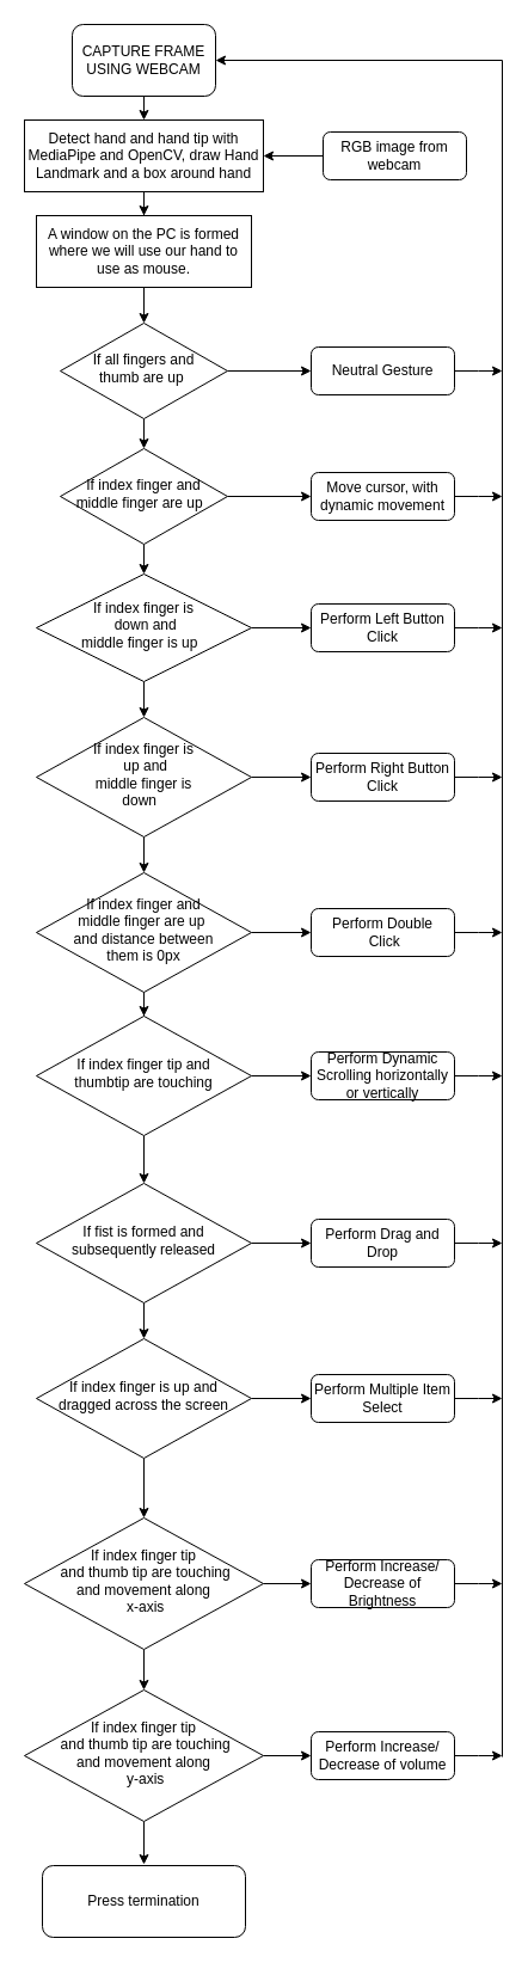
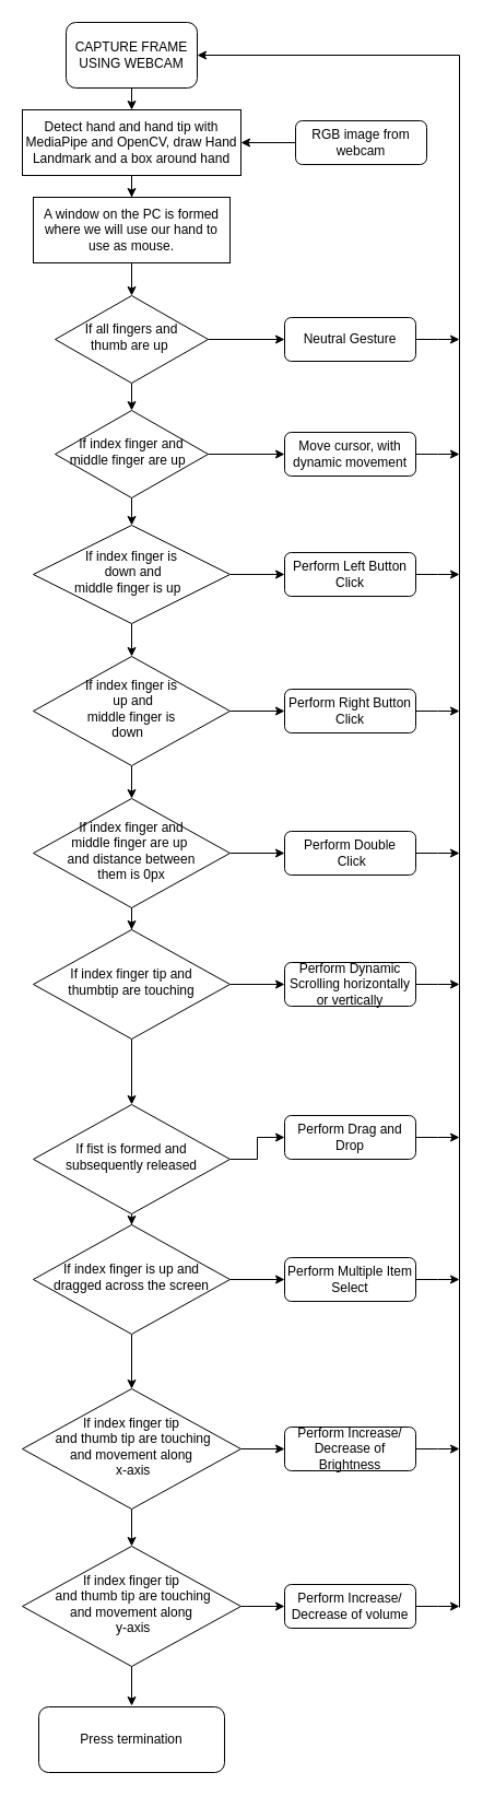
  <mxCell id="0" />
  <mxCell id="1" parent="0" />
  <mxCell id="2" style="edgeStyle=orthogonalEdgeStyle;rounded=0;orthogonalLoop=1;jettySize=auto;html=1;exitX=0.5;exitY=1;exitDx=0;exitDy=0;" edge="1" parent="1" source="4" target="17"><mxGeometry relative="1" as="geometry" /></mxCell>
  <mxCell id="3" style="edgeStyle=orthogonalEdgeStyle;rounded=0;orthogonalLoop=1;jettySize=auto;html=1;exitX=1;exitY=0.5;exitDx=0;exitDy=0;entryX=0;entryY=0.5;entryDx=0;entryDy=0;" edge="1" parent="1" source="4" target="8"><mxGeometry relative="1" as="geometry" /></mxCell>
  <mxCell id="4" value="If all fingers and &lt;br&gt;thumb are up&amp;nbsp;" style="rhombus;whiteSpace=wrap;html=1;shadow=0;fontFamily=Helvetica;fontSize=12;align=center;strokeWidth=1;spacing=6;spacingTop=-4;" parent="1" vertex="1"><mxGeometry x="50" y="270" width="140" height="80" as="geometry" /></mxCell>
  <mxCell id="5" style="edgeStyle=orthogonalEdgeStyle;rounded=0;orthogonalLoop=1;jettySize=auto;html=1;exitX=0;exitY=0.5;exitDx=0;exitDy=0;" edge="1" parent="1" source="6" target="12"><mxGeometry relative="1" as="geometry" /></mxCell>
  <mxCell id="6" value="RGB image from webcam" style="rounded=1;whiteSpace=wrap;html=1;fontSize=12;glass=0;strokeWidth=1;shadow=0;" parent="1" vertex="1"><mxGeometry x="270" y="110" width="120" height="40" as="geometry" /></mxCell>
  <mxCell id="7" style="edgeStyle=orthogonalEdgeStyle;rounded=0;orthogonalLoop=1;jettySize=auto;html=1;exitX=1;exitY=0.5;exitDx=0;exitDy=0;" edge="1" parent="1" source="8"><mxGeometry relative="1" as="geometry"><mxPoint x="420" y="310" as="targetPoint" /></mxGeometry></mxCell>
  <mxCell id="8" value="Neutral Gesture" style="rounded=1;whiteSpace=wrap;html=1;fontSize=12;glass=0;strokeWidth=1;shadow=0;" parent="1" vertex="1"><mxGeometry x="260" y="290" width="120" height="40" as="geometry" /></mxCell>
  <mxCell id="9" style="edgeStyle=orthogonalEdgeStyle;rounded=0;orthogonalLoop=1;jettySize=auto;html=1;exitX=0.5;exitY=1;exitDx=0;exitDy=0;entryX=0.5;entryY=0;entryDx=0;entryDy=0;" edge="1" parent="1" source="10" target="12"><mxGeometry relative="1" as="geometry" /></mxCell>
  <mxCell id="10" value="CAPTURE FRAME USING WEBCAM" style="rounded=1;whiteSpace=wrap;html=1;" vertex="1" parent="1"><mxGeometry x="60" y="20" width="120" height="60" as="geometry" /></mxCell>
  <mxCell id="11" style="edgeStyle=orthogonalEdgeStyle;rounded=0;orthogonalLoop=1;jettySize=auto;html=1;exitX=0.5;exitY=1;exitDx=0;exitDy=0;" edge="1" parent="1" source="12" target="14"><mxGeometry relative="1" as="geometry" /></mxCell>
  <mxCell id="12" value="Detect hand and hand tip with MediaPipe and OpenCV, draw Hand Landmark and a box around hand" style="rounded=0;whiteSpace=wrap;html=1;" vertex="1" parent="1"><mxGeometry x="20" y="100" width="200" height="60" as="geometry" /></mxCell>
  <mxCell id="13" style="edgeStyle=orthogonalEdgeStyle;rounded=0;orthogonalLoop=1;jettySize=auto;html=1;exitX=0.5;exitY=1;exitDx=0;exitDy=0;entryX=0.5;entryY=0;entryDx=0;entryDy=0;" edge="1" parent="1" source="14" target="4"><mxGeometry relative="1" as="geometry" /></mxCell>
  <mxCell id="14" value="A window on the PC is formed where we will use our hand to use as mouse." style="rounded=0;whiteSpace=wrap;html=1;" vertex="1" parent="1"><mxGeometry x="30" y="180" width="180" height="60" as="geometry" /></mxCell>
  <mxCell id="15" style="edgeStyle=orthogonalEdgeStyle;rounded=0;orthogonalLoop=1;jettySize=auto;html=1;exitX=0.5;exitY=1;exitDx=0;exitDy=0;entryX=0.5;entryY=0;entryDx=0;entryDy=0;" edge="1" parent="1" source="17" target="22"><mxGeometry relative="1" as="geometry" /></mxCell>
  <mxCell id="16" style="edgeStyle=orthogonalEdgeStyle;rounded=0;orthogonalLoop=1;jettySize=auto;html=1;exitX=1;exitY=0.5;exitDx=0;exitDy=0;entryX=0;entryY=0.5;entryDx=0;entryDy=0;" edge="1" parent="1" source="17" target="19"><mxGeometry relative="1" as="geometry" /></mxCell>
  <mxCell id="17" value="If index finger and &lt;br&gt;middle finger are up&amp;nbsp;&amp;nbsp;" style="rhombus;whiteSpace=wrap;html=1;shadow=0;fontFamily=Helvetica;fontSize=12;align=center;strokeWidth=1;spacing=6;spacingTop=-4;" vertex="1" parent="1"><mxGeometry x="50" y="375" width="140" height="80" as="geometry" /></mxCell>
  <mxCell id="18" style="edgeStyle=orthogonalEdgeStyle;rounded=0;orthogonalLoop=1;jettySize=auto;html=1;exitX=1;exitY=0.5;exitDx=0;exitDy=0;" edge="1" parent="1" source="19"><mxGeometry relative="1" as="geometry"><mxPoint x="420" y="415" as="targetPoint" /></mxGeometry></mxCell>
  <mxCell id="19" value="Move cursor, with dynamic movement" style="rounded=1;whiteSpace=wrap;html=1;fontSize=12;glass=0;strokeWidth=1;shadow=0;" vertex="1" parent="1"><mxGeometry x="260" y="395" width="120" height="40" as="geometry" /></mxCell>
  <mxCell id="20" style="edgeStyle=orthogonalEdgeStyle;rounded=0;orthogonalLoop=1;jettySize=auto;html=1;exitX=0.5;exitY=1;exitDx=0;exitDy=0;" edge="1" parent="1" source="22" target="25"><mxGeometry relative="1" as="geometry" /></mxCell>
  <mxCell id="21" style="edgeStyle=orthogonalEdgeStyle;rounded=0;orthogonalLoop=1;jettySize=auto;html=1;exitX=1;exitY=0.5;exitDx=0;exitDy=0;entryX=0;entryY=0.5;entryDx=0;entryDy=0;" edge="1" parent="1" source="22" target="27"><mxGeometry relative="1" as="geometry" /></mxCell>
  <mxCell id="22" value="If index finger is&lt;br&gt;&amp;nbsp;down and &lt;br&gt;middle finger is up&amp;nbsp;&amp;nbsp;" style="rhombus;whiteSpace=wrap;html=1;shadow=0;fontFamily=Helvetica;fontSize=12;align=center;strokeWidth=1;spacing=6;spacingTop=-4;" vertex="1" parent="1"><mxGeometry x="30" y="480" width="180" height="90" as="geometry" /></mxCell>
  <mxCell id="23" style="edgeStyle=orthogonalEdgeStyle;rounded=0;orthogonalLoop=1;jettySize=auto;html=1;exitX=0.5;exitY=1;exitDx=0;exitDy=0;" edge="1" parent="1" source="25" target="32"><mxGeometry relative="1" as="geometry" /></mxCell>
  <mxCell id="24" style="edgeStyle=orthogonalEdgeStyle;rounded=0;orthogonalLoop=1;jettySize=auto;html=1;exitX=1;exitY=0.5;exitDx=0;exitDy=0;entryX=0;entryY=0.5;entryDx=0;entryDy=0;" edge="1" parent="1" source="25" target="29"><mxGeometry relative="1" as="geometry" /></mxCell>
  <mxCell id="25" value="If index finger is&lt;br&gt;&amp;nbsp;up and &lt;br&gt;middle finger is &lt;br&gt;down&amp;nbsp;&amp;nbsp;" style="rhombus;whiteSpace=wrap;html=1;shadow=0;fontFamily=Helvetica;fontSize=12;align=center;strokeWidth=1;spacing=6;spacingTop=-4;" vertex="1" parent="1"><mxGeometry x="30" y="600" width="180" height="100" as="geometry" /></mxCell>
  <mxCell id="26" style="edgeStyle=orthogonalEdgeStyle;rounded=0;orthogonalLoop=1;jettySize=auto;html=1;exitX=1;exitY=0.5;exitDx=0;exitDy=0;" edge="1" parent="1" source="27"><mxGeometry relative="1" as="geometry"><mxPoint x="420" y="525" as="targetPoint" /></mxGeometry></mxCell>
  <mxCell id="27" value="Perform Left Button Click" style="rounded=1;whiteSpace=wrap;html=1;fontSize=12;glass=0;strokeWidth=1;shadow=0;" vertex="1" parent="1"><mxGeometry x="260" y="505" width="120" height="40" as="geometry" /></mxCell>
  <mxCell id="28" style="edgeStyle=orthogonalEdgeStyle;rounded=0;orthogonalLoop=1;jettySize=auto;html=1;exitX=1;exitY=0.5;exitDx=0;exitDy=0;" edge="1" parent="1" source="29"><mxGeometry relative="1" as="geometry"><mxPoint x="420" y="650" as="targetPoint" /></mxGeometry></mxCell>
  <mxCell id="29" value="Perform Right Button Click" style="rounded=1;whiteSpace=wrap;html=1;fontSize=12;glass=0;strokeWidth=1;shadow=0;" vertex="1" parent="1"><mxGeometry x="260" y="630" width="120" height="40" as="geometry" /></mxCell>
  <mxCell id="30" style="edgeStyle=orthogonalEdgeStyle;rounded=0;orthogonalLoop=1;jettySize=auto;html=1;exitX=0.5;exitY=1;exitDx=0;exitDy=0;" edge="1" parent="1" source="32" target="37"><mxGeometry relative="1" as="geometry" /></mxCell>
  <mxCell id="31" style="edgeStyle=orthogonalEdgeStyle;rounded=0;orthogonalLoop=1;jettySize=auto;html=1;exitX=1;exitY=0.5;exitDx=0;exitDy=0;entryX=0;entryY=0.5;entryDx=0;entryDy=0;" edge="1" parent="1" source="32" target="34"><mxGeometry relative="1" as="geometry" /></mxCell>
  <mxCell id="32" value="If index finger and &lt;br&gt;middle finger are up&amp;nbsp;&lt;br&gt;and distance between &lt;br&gt;them is 0px" style="rhombus;whiteSpace=wrap;html=1;shadow=0;fontFamily=Helvetica;fontSize=12;align=center;strokeWidth=1;spacing=6;spacingTop=-4;" vertex="1" parent="1"><mxGeometry x="30" y="730" width="180" height="100" as="geometry" /></mxCell>
  <mxCell id="33" style="edgeStyle=orthogonalEdgeStyle;rounded=0;orthogonalLoop=1;jettySize=auto;html=1;exitX=1;exitY=0.5;exitDx=0;exitDy=0;" edge="1" parent="1" source="34"><mxGeometry relative="1" as="geometry"><mxPoint x="420" y="780" as="targetPoint" /></mxGeometry></mxCell>
  <mxCell id="34" value="Perform Double&lt;br&gt;&amp;nbsp;Click" style="rounded=1;whiteSpace=wrap;html=1;fontSize=12;glass=0;strokeWidth=1;shadow=0;" vertex="1" parent="1"><mxGeometry x="260" y="760" width="120" height="40" as="geometry" /></mxCell>
  <mxCell id="35" style="edgeStyle=orthogonalEdgeStyle;rounded=0;orthogonalLoop=1;jettySize=auto;html=1;exitX=0.5;exitY=1;exitDx=0;exitDy=0;entryX=0.5;entryY=0;entryDx=0;entryDy=0;" edge="1" parent="1" source="37" target="42"><mxGeometry relative="1" as="geometry" /></mxCell>
  <mxCell id="36" style="edgeStyle=orthogonalEdgeStyle;rounded=0;orthogonalLoop=1;jettySize=auto;html=1;exitX=1;exitY=0.5;exitDx=0;exitDy=0;entryX=0;entryY=0.5;entryDx=0;entryDy=0;" edge="1" parent="1" source="37" target="39"><mxGeometry relative="1" as="geometry" /></mxCell>
  <mxCell id="37" value="If index finger tip and &lt;br&gt;thumbtip are touching" style="rhombus;whiteSpace=wrap;html=1;shadow=0;fontFamily=Helvetica;fontSize=12;align=center;strokeWidth=1;spacing=6;spacingTop=-4;" vertex="1" parent="1"><mxGeometry x="30" y="850" width="180" height="100" as="geometry" /></mxCell>
  <mxCell id="38" style="edgeStyle=orthogonalEdgeStyle;rounded=0;orthogonalLoop=1;jettySize=auto;html=1;exitX=1;exitY=0.5;exitDx=0;exitDy=0;" edge="1" parent="1" source="39"><mxGeometry relative="1" as="geometry"><mxPoint x="420" y="900" as="targetPoint" /></mxGeometry></mxCell>
  <mxCell id="39" value="Perform Dynamic Scrolling horizontally or vertically" style="rounded=1;whiteSpace=wrap;html=1;fontSize=12;glass=0;strokeWidth=1;shadow=0;" vertex="1" parent="1"><mxGeometry x="260" y="880" width="120" height="40" as="geometry" /></mxCell>
  <mxCell id="40" style="edgeStyle=orthogonalEdgeStyle;rounded=0;orthogonalLoop=1;jettySize=auto;html=1;exitX=0.5;exitY=1;exitDx=0;exitDy=0;" edge="1" parent="1" source="42" target="47"><mxGeometry relative="1" as="geometry" /></mxCell>
  <mxCell id="41" style="edgeStyle=orthogonalEdgeStyle;rounded=0;orthogonalLoop=1;jettySize=auto;html=1;exitX=1;exitY=0.5;exitDx=0;exitDy=0;entryX=0;entryY=0.5;entryDx=0;entryDy=0;" edge="1" parent="1" source="42" target="44"><mxGeometry relative="1" as="geometry" /></mxCell>
- <mxCell id="42" value="If fist is formed and subsequently released" style="rhombus;whiteSpace=wrap;html=1;shadow=0;fontFamily=Helvetica;fontSize=12;align=center;strokeWidth=1;spacing=6;spacingTop=-4;" vertex="1" parent="1"><mxGeometry x="30" y="990" width="180" height="100" as="geometry" /></mxCell>
+ <mxCell id="42" value="If fist is formed and subsequently released" style="rhombus;whiteSpace=wrap;html=1;shadow=0;fontFamily=Helvetica;fontSize=12;align=center;strokeWidth=1;spacing=6;spacingTop=-4;" vertex="1" parent="1"><mxGeometry x="30" y="1010" width="180" height="100" as="geometry" /></mxCell>
  <mxCell id="43" style="edgeStyle=orthogonalEdgeStyle;rounded=0;orthogonalLoop=1;jettySize=auto;html=1;exitX=1;exitY=0.5;exitDx=0;exitDy=0;" edge="1" parent="1" source="44"><mxGeometry relative="1" as="geometry"><mxPoint x="420" y="1040" as="targetPoint" /></mxGeometry></mxCell>
  <mxCell id="44" value="Perform Drag and Drop" style="rounded=1;whiteSpace=wrap;html=1;fontSize=12;glass=0;strokeWidth=1;shadow=0;" vertex="1" parent="1"><mxGeometry x="260" y="1020" width="120" height="40" as="geometry" /></mxCell>
  <mxCell id="45" style="edgeStyle=orthogonalEdgeStyle;rounded=0;orthogonalLoop=1;jettySize=auto;html=1;exitX=0.5;exitY=1;exitDx=0;exitDy=0;entryX=0.5;entryY=0;entryDx=0;entryDy=0;" edge="1" parent="1" source="47" target="52"><mxGeometry relative="1" as="geometry" /></mxCell>
  <mxCell id="46" style="edgeStyle=orthogonalEdgeStyle;rounded=0;orthogonalLoop=1;jettySize=auto;html=1;exitX=1;exitY=0.5;exitDx=0;exitDy=0;entryX=0;entryY=0.5;entryDx=0;entryDy=0;" edge="1" parent="1" source="47" target="49"><mxGeometry relative="1" as="geometry" /></mxCell>
  <mxCell id="47" value="If index finger is up and &lt;br&gt;dragged across the screen" style="rhombus;whiteSpace=wrap;html=1;shadow=0;fontFamily=Helvetica;fontSize=12;align=center;strokeWidth=1;spacing=6;spacingTop=-4;" vertex="1" parent="1"><mxGeometry x="30" y="1120" width="180" height="100" as="geometry" /></mxCell>
  <mxCell id="48" style="edgeStyle=orthogonalEdgeStyle;rounded=0;orthogonalLoop=1;jettySize=auto;html=1;exitX=1;exitY=0.5;exitDx=0;exitDy=0;" edge="1" parent="1" source="49"><mxGeometry relative="1" as="geometry"><mxPoint x="420" y="1170" as="targetPoint" /></mxGeometry></mxCell>
  <mxCell id="49" value="Perform Multiple Item Select" style="rounded=1;whiteSpace=wrap;html=1;fontSize=12;glass=0;strokeWidth=1;shadow=0;" vertex="1" parent="1"><mxGeometry x="260" y="1150" width="120" height="40" as="geometry" /></mxCell>
  <mxCell id="50" style="edgeStyle=orthogonalEdgeStyle;rounded=0;orthogonalLoop=1;jettySize=auto;html=1;exitX=0.5;exitY=1;exitDx=0;exitDy=0;" edge="1" parent="1" source="52" target="59"><mxGeometry relative="1" as="geometry" /></mxCell>
  <mxCell id="51" style="edgeStyle=orthogonalEdgeStyle;rounded=0;orthogonalLoop=1;jettySize=auto;html=1;exitX=1;exitY=0.5;exitDx=0;exitDy=0;entryX=0;entryY=0.5;entryDx=0;entryDy=0;" edge="1" parent="1" source="52" target="56"><mxGeometry relative="1" as="geometry" /></mxCell>
  <mxCell id="52" value="If index finger tip&lt;br&gt;&amp;nbsp;and thumb tip are touching&lt;br&gt;and movement along&lt;br&gt;&amp;nbsp;x-axis" style="rhombus;whiteSpace=wrap;html=1;shadow=0;fontFamily=Helvetica;fontSize=12;align=center;strokeWidth=1;spacing=6;spacingTop=-4;" vertex="1" parent="1"><mxGeometry x="20" y="1270" width="200" height="110" as="geometry" /></mxCell>
  <mxCell id="53" style="edgeStyle=orthogonalEdgeStyle;rounded=0;orthogonalLoop=1;jettySize=auto;html=1;exitX=1;exitY=0.5;exitDx=0;exitDy=0;" edge="1" parent="1" source="54"><mxGeometry relative="1" as="geometry"><mxPoint x="420" y="1469" as="targetPoint" /></mxGeometry></mxCell>
  <mxCell id="54" value="Perform Increase/ Decrease of volume" style="rounded=1;whiteSpace=wrap;html=1;fontSize=12;glass=0;strokeWidth=1;shadow=0;" vertex="1" parent="1"><mxGeometry x="260" y="1449" width="120" height="40" as="geometry" /></mxCell>
  <mxCell id="55" style="edgeStyle=orthogonalEdgeStyle;rounded=0;orthogonalLoop=1;jettySize=auto;html=1;exitX=1;exitY=0.5;exitDx=0;exitDy=0;" edge="1" parent="1" source="56"><mxGeometry relative="1" as="geometry"><mxPoint x="420" y="1325" as="targetPoint" /></mxGeometry></mxCell>
  <mxCell id="56" value="&lt;span style=&quot;&quot;&gt;Perform Increase/ Decrease of Brightness&lt;/span&gt;" style="rounded=1;whiteSpace=wrap;html=1;fontSize=12;glass=0;strokeWidth=1;shadow=0;" vertex="1" parent="1"><mxGeometry x="260" y="1305" width="120" height="40" as="geometry" /></mxCell>
  <mxCell id="57" style="edgeStyle=orthogonalEdgeStyle;rounded=0;orthogonalLoop=1;jettySize=auto;html=1;exitX=1;exitY=0.5;exitDx=0;exitDy=0;entryX=0;entryY=0.5;entryDx=0;entryDy=0;" edge="1" parent="1" source="59" target="54"><mxGeometry relative="1" as="geometry" /></mxCell>
  <mxCell id="58" style="edgeStyle=orthogonalEdgeStyle;rounded=0;orthogonalLoop=1;jettySize=auto;html=1;exitX=0.5;exitY=1;exitDx=0;exitDy=0;" edge="1" parent="1" source="59"><mxGeometry relative="1" as="geometry"><mxPoint x="120" y="1560" as="targetPoint" /></mxGeometry></mxCell>
  <mxCell id="59" value="If index finger tip&lt;br&gt;&amp;nbsp;and thumb tip are touching&lt;br&gt;and movement along&lt;br&gt;&amp;nbsp;y-axis" style="rhombus;whiteSpace=wrap;html=1;shadow=0;fontFamily=Helvetica;fontSize=12;align=center;strokeWidth=1;spacing=6;spacingTop=-4;" vertex="1" parent="1"><mxGeometry x="20" y="1414" width="200" height="110" as="geometry" /></mxCell>
  <mxCell id="60" value="Press termination" style="rounded=1;whiteSpace=wrap;html=1;" vertex="1" parent="1"><mxGeometry x="35" y="1561" width="170" height="60" as="geometry" /></mxCell>
  <mxCell id="61" value="" style="endArrow=classic;html=1;rounded=0;entryX=1;entryY=0.5;entryDx=0;entryDy=0;" edge="1" parent="1" target="10"><mxGeometry width="50" height="50" relative="1" as="geometry"><mxPoint x="420" y="1470" as="sourcePoint" /><mxPoint x="420" y="50" as="targetPoint" /><Array as="points"><mxPoint x="420" y="50" /></Array></mxGeometry></mxCell>
